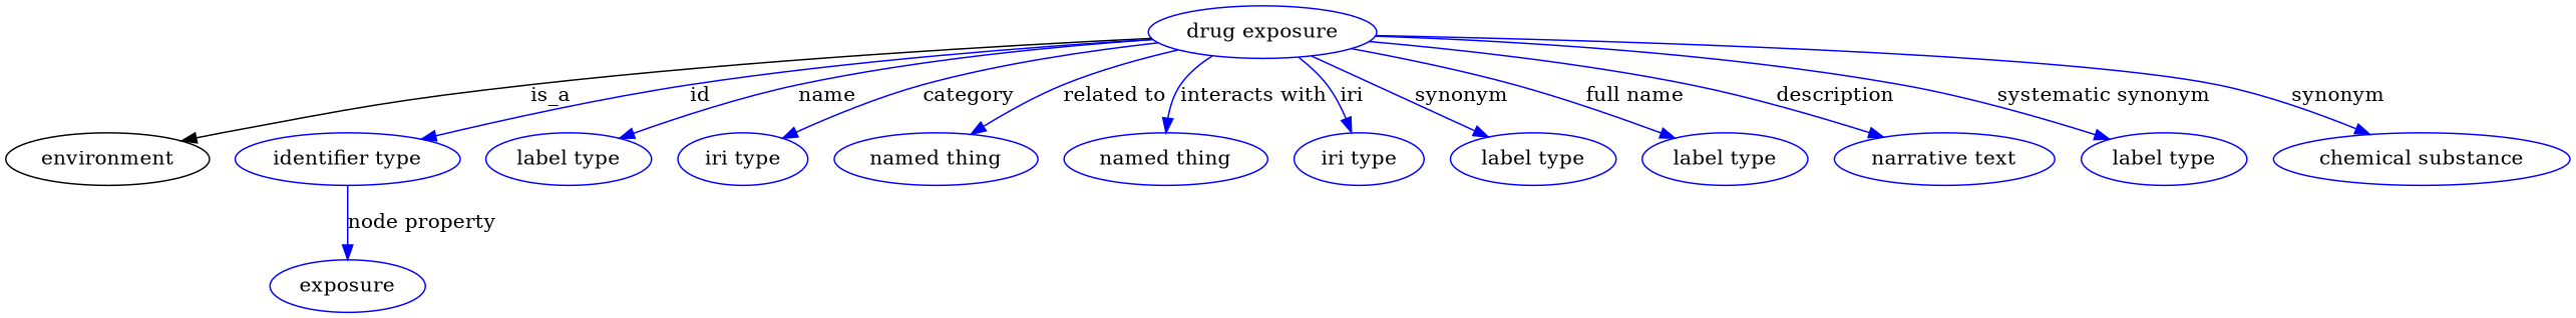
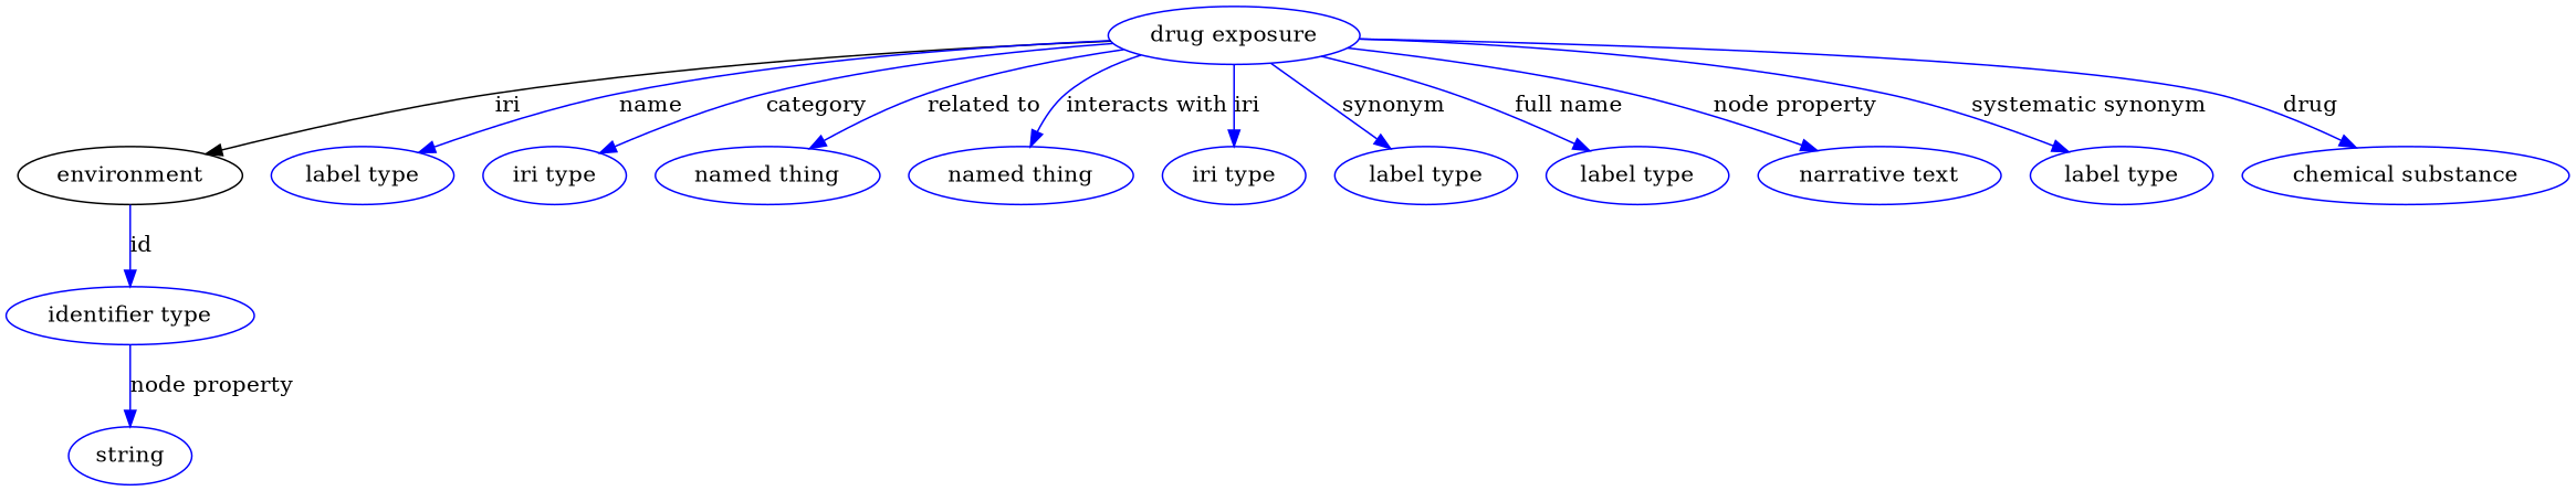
  digraph {
    node [color=blue]
    edge [color=blue style=solid]
    n1 [height=0.5 label="drug exposure" width=1.6792]
    environment [height=0.5 width=1.5223 color=""]
    n3 [height=0.5 label="identifier type" width=1.652]
    n4 [height=0.5 label="label type" width=1.2425]
    n5 [height=0.5 label="iri type" width=0.9834]
    n6 [height=0.5 label="named thing" width=1.5019]
    n7 [height=0.5 label="named thing" width=1.5019]
    n8 [height=0.5 label="iri type" width=0.9834]
    n9 [height=0.5 label="label type" width=1.2425]
    n10 [height=0.5 label="label type" width=1.2425]
    n11 [height=0.5 label="narrative text" width=1.5834]
    n12 [height=0.5 label="label type" width=1.2425]
    n13 [height=0.5 label="chemical substance" width=2.1837]
-   n14 [height=0.5 label=exposure width=0.8403]
-   n1 -> environment [label=is_a color="" style=""]
-   n1 -> n3 [label=id]
+   n14 [height=0.5 label=string width=0.8403]
+   n1 -> environment [label=iri color="" style=""]
+   environment -> n3 [label=id]
    n1 -> n4 [label=name]
    n1 -> n5 [label=category]
    n1 -> n6 [label="related to"]
    n1 -> n7 [label="interacts with"]
    n1 -> n8 [label=iri]
    n1 -> n9 [label=synonym]
    n1 -> n10 [label="full name"]
-   n1 -> n11 [label=description]
+   n1 -> n11 [label="node property"]
    n1 -> n12 [label="systematic synonym"]
-   n1 -> n13 [label=synonym]
+   n1 -> n13 [label=drug]
    n3 -> n14 [label="node property"]
  }
